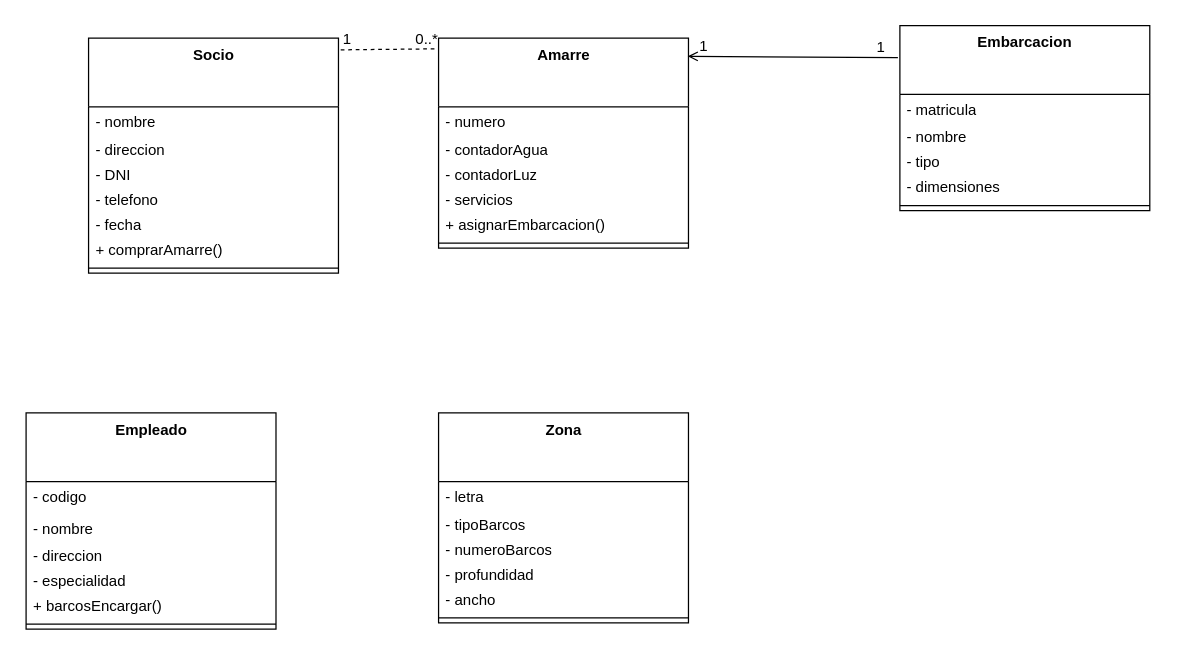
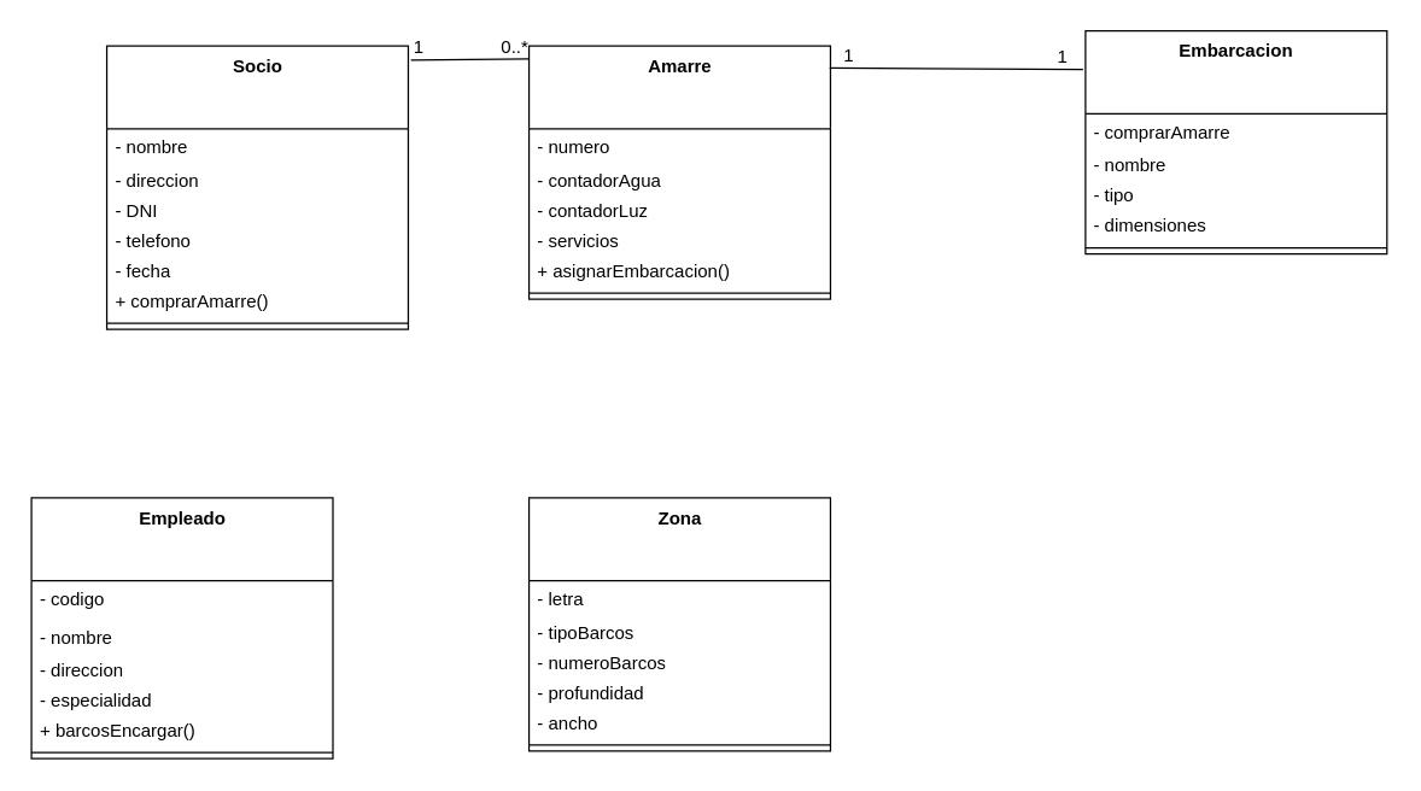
  <mxCell id="0" />
  <mxCell id="1" parent="0" />
  <mxCell id="2" value="Socio" style="swimlane;fontStyle=1;align=center;verticalAlign=top;childLayout=stackLayout;horizontal=1;startSize=55;horizontalStack=0;resizeParent=1;resizeParentMax=0;resizeLast=0;collapsible=0;marginBottom=0;html=1;fillColor=none;strokeColor=#000000;fontColor=#000000;" parent="1" vertex="1"><mxGeometry x="70" y="30" width="200" height="188" as="geometry" /></mxCell>
  <mxCell id="3" value="- nombre" style="text;html=1;strokeColor=none;fillColor=none;align=left;verticalAlign=middle;spacingLeft=4;spacingRight=4;overflow=hidden;rotatable=0;points=[[0,0.5],[1,0.5]];portConstraint=eastwest;fontColor=#000000;" parent="2" vertex="1"><mxGeometry y="55" width="200" height="25" as="geometry" /></mxCell>
  <mxCell id="4" value="- direccion" style="text;html=1;strokeColor=none;fillColor=none;align=left;verticalAlign=middle;spacingLeft=4;spacingRight=4;overflow=hidden;rotatable=0;points=[[0,0.5],[1,0.5]];portConstraint=eastwest;fontColor=#000000;" parent="2" vertex="1"><mxGeometry y="80" width="200" height="20" as="geometry" /></mxCell>
  <mxCell id="5" value="- DNI" style="text;html=1;strokeColor=none;fillColor=none;align=left;verticalAlign=middle;spacingLeft=4;spacingRight=4;overflow=hidden;rotatable=0;points=[[0,0.5],[1,0.5]];portConstraint=eastwest;fontColor=#000000;" vertex="1" parent="2"><mxGeometry y="100" width="200" height="20" as="geometry" /></mxCell>
  <mxCell id="6" value="- telefono" style="text;html=1;strokeColor=none;fillColor=none;align=left;verticalAlign=middle;spacingLeft=4;spacingRight=4;overflow=hidden;rotatable=0;points=[[0,0.5],[1,0.5]];portConstraint=eastwest;fontColor=#000000;" vertex="1" parent="2"><mxGeometry y="120" width="200" height="20" as="geometry" /></mxCell>
  <mxCell id="7" value="- fecha" style="text;html=1;strokeColor=none;fillColor=none;align=left;verticalAlign=middle;spacingLeft=4;spacingRight=4;overflow=hidden;rotatable=0;points=[[0,0.5],[1,0.5]];portConstraint=eastwest;fontColor=#000000;" vertex="1" parent="2"><mxGeometry y="140" width="200" height="20" as="geometry" /></mxCell>
  <mxCell id="8" value="+ comprarAmarre()" style="text;html=1;strokeColor=none;fillColor=none;align=left;verticalAlign=middle;spacingLeft=4;spacingRight=4;overflow=hidden;rotatable=0;points=[[0,0.5],[1,0.5]];portConstraint=eastwest;fontColor=#000000;" vertex="1" parent="2"><mxGeometry y="160" width="200" height="20" as="geometry" /></mxCell>
  <mxCell id="9" value="" style="line;strokeWidth=1;fillColor=none;align=left;verticalAlign=middle;spacingTop=-1;spacingLeft=3;spacingRight=3;rotatable=0;labelPosition=right;points=[];portConstraint=eastwest;fontColor=#000000;strokeColor=#000000;" parent="2" vertex="1"><mxGeometry y="180" width="200" height="8" as="geometry" /></mxCell>
  <mxCell id="10" value="Embarcacion" style="swimlane;fontStyle=1;align=center;verticalAlign=top;childLayout=stackLayout;horizontal=1;startSize=55;horizontalStack=0;resizeParent=1;resizeParentMax=0;resizeLast=0;collapsible=0;marginBottom=0;html=1;fillColor=none;strokeColor=#000000;fontColor=#000000;" vertex="1" parent="1"><mxGeometry x="719.31" y="20" width="200" height="148" as="geometry" /></mxCell>
- <mxCell id="11" value="- matricula" style="text;html=1;strokeColor=none;fillColor=none;align=left;verticalAlign=middle;spacingLeft=4;spacingRight=4;overflow=hidden;rotatable=0;points=[[0,0.5],[1,0.5]];portConstraint=eastwest;fontColor=#000000;" vertex="1" parent="10"><mxGeometry y="55" width="200" height="25" as="geometry" /></mxCell>
+ <mxCell id="11" value="- comprarAmarre" style="text;html=1;strokeColor=none;fillColor=none;align=left;verticalAlign=middle;spacingLeft=4;spacingRight=4;overflow=hidden;rotatable=0;points=[[0,0.5],[1,0.5]];portConstraint=eastwest;fontColor=#000000;" vertex="1" parent="10"><mxGeometry y="55" width="200" height="25" as="geometry" /></mxCell>
  <mxCell id="12" value="- nombre" style="text;html=1;strokeColor=none;fillColor=none;align=left;verticalAlign=middle;spacingLeft=4;spacingRight=4;overflow=hidden;rotatable=0;points=[[0,0.5],[1,0.5]];portConstraint=eastwest;fontColor=#000000;" vertex="1" parent="10"><mxGeometry y="80" width="200" height="20" as="geometry" /></mxCell>
  <mxCell id="13" value="- tipo" style="text;html=1;strokeColor=none;fillColor=none;align=left;verticalAlign=middle;spacingLeft=4;spacingRight=4;overflow=hidden;rotatable=0;points=[[0,0.5],[1,0.5]];portConstraint=eastwest;fontColor=#000000;" vertex="1" parent="10"><mxGeometry y="100" width="200" height="20" as="geometry" /></mxCell>
  <mxCell id="14" value="- dimensiones" style="text;html=1;strokeColor=none;fillColor=none;align=left;verticalAlign=middle;spacingLeft=4;spacingRight=4;overflow=hidden;rotatable=0;points=[[0,0.5],[1,0.5]];portConstraint=eastwest;fontColor=#000000;" vertex="1" parent="10"><mxGeometry y="120" width="200" height="20" as="geometry" /></mxCell>
  <mxCell id="15" value="" style="line;strokeWidth=1;fillColor=none;align=left;verticalAlign=middle;spacingTop=-1;spacingLeft=3;spacingRight=3;rotatable=0;labelPosition=right;points=[];portConstraint=eastwest;fontColor=#000000;strokeColor=#000000;" vertex="1" parent="10"><mxGeometry y="140" width="200" height="8" as="geometry" /></mxCell>
  <mxCell id="16" value="Amarre" style="swimlane;fontStyle=1;align=center;verticalAlign=top;childLayout=stackLayout;horizontal=1;startSize=55;horizontalStack=0;resizeParent=1;resizeParentMax=0;resizeLast=0;collapsible=0;marginBottom=0;html=1;fillColor=none;strokeColor=#000000;fontColor=#000000;" vertex="1" parent="1"><mxGeometry x="350.11" y="30" width="200" height="168" as="geometry" /></mxCell>
  <mxCell id="17" value="- numero" style="text;html=1;strokeColor=none;fillColor=none;align=left;verticalAlign=middle;spacingLeft=4;spacingRight=4;overflow=hidden;rotatable=0;points=[[0,0.5],[1,0.5]];portConstraint=eastwest;fontColor=#000000;" vertex="1" parent="16"><mxGeometry y="55" width="200" height="25" as="geometry" /></mxCell>
  <mxCell id="18" value="- contadorAgua" style="text;html=1;strokeColor=none;fillColor=none;align=left;verticalAlign=middle;spacingLeft=4;spacingRight=4;overflow=hidden;rotatable=0;points=[[0,0.5],[1,0.5]];portConstraint=eastwest;fontColor=#000000;" vertex="1" parent="16"><mxGeometry y="80" width="200" height="20" as="geometry" /></mxCell>
  <mxCell id="19" value="- contadorLuz" style="text;html=1;strokeColor=none;fillColor=none;align=left;verticalAlign=middle;spacingLeft=4;spacingRight=4;overflow=hidden;rotatable=0;points=[[0,0.5],[1,0.5]];portConstraint=eastwest;fontColor=#000000;" vertex="1" parent="16"><mxGeometry y="100" width="200" height="20" as="geometry" /></mxCell>
  <mxCell id="20" value="- servicios" style="text;html=1;strokeColor=none;fillColor=none;align=left;verticalAlign=middle;spacingLeft=4;spacingRight=4;overflow=hidden;rotatable=0;points=[[0,0.5],[1,0.5]];portConstraint=eastwest;fontColor=#000000;" vertex="1" parent="16"><mxGeometry y="120" width="200" height="20" as="geometry" /></mxCell>
  <mxCell id="21" value="+ asignarEmbarcacion()" style="text;html=1;strokeColor=none;fillColor=none;align=left;verticalAlign=middle;spacingLeft=4;spacingRight=4;overflow=hidden;rotatable=0;points=[[0,0.5],[1,0.5]];portConstraint=eastwest;fontColor=#000000;" vertex="1" parent="16"><mxGeometry y="140" width="200" height="20" as="geometry" /></mxCell>
  <mxCell id="22" value="" style="line;strokeWidth=1;fillColor=none;align=left;verticalAlign=middle;spacingTop=-1;spacingLeft=3;spacingRight=3;rotatable=0;labelPosition=right;points=[];portConstraint=eastwest;fontColor=#000000;strokeColor=#000000;" vertex="1" parent="16"><mxGeometry y="160" width="200" height="8" as="geometry" /></mxCell>
  <mxCell id="23" value="Zona" style="swimlane;fontStyle=1;align=center;verticalAlign=top;childLayout=stackLayout;horizontal=1;startSize=55;horizontalStack=0;resizeParent=1;resizeParentMax=0;resizeLast=0;collapsible=0;marginBottom=0;html=1;fillColor=none;strokeColor=#000000;fontColor=#000000;" vertex="1" parent="1"><mxGeometry x="350.11" y="330" width="200" height="168" as="geometry" /></mxCell>
  <mxCell id="24" value="- letra" style="text;html=1;strokeColor=none;fillColor=none;align=left;verticalAlign=middle;spacingLeft=4;spacingRight=4;overflow=hidden;rotatable=0;points=[[0,0.5],[1,0.5]];portConstraint=eastwest;fontColor=#000000;" vertex="1" parent="23"><mxGeometry y="55" width="200" height="25" as="geometry" /></mxCell>
  <mxCell id="25" value="- tipoBarcos" style="text;html=1;strokeColor=none;fillColor=none;align=left;verticalAlign=middle;spacingLeft=4;spacingRight=4;overflow=hidden;rotatable=0;points=[[0,0.5],[1,0.5]];portConstraint=eastwest;fontColor=#000000;" vertex="1" parent="23"><mxGeometry y="80" width="200" height="20" as="geometry" /></mxCell>
  <mxCell id="26" value="- numeroBarcos" style="text;html=1;strokeColor=none;fillColor=none;align=left;verticalAlign=middle;spacingLeft=4;spacingRight=4;overflow=hidden;rotatable=0;points=[[0,0.5],[1,0.5]];portConstraint=eastwest;fontColor=#000000;" vertex="1" parent="23"><mxGeometry y="100" width="200" height="20" as="geometry" /></mxCell>
  <mxCell id="27" value="- profundidad" style="text;html=1;strokeColor=none;fillColor=none;align=left;verticalAlign=middle;spacingLeft=4;spacingRight=4;overflow=hidden;rotatable=0;points=[[0,0.5],[1,0.5]];portConstraint=eastwest;fontColor=#000000;" vertex="1" parent="23"><mxGeometry y="120" width="200" height="20" as="geometry" /></mxCell>
  <mxCell id="28" value="- ancho" style="text;html=1;strokeColor=none;fillColor=none;align=left;verticalAlign=middle;spacingLeft=4;spacingRight=4;overflow=hidden;rotatable=0;points=[[0,0.5],[1,0.5]];portConstraint=eastwest;fontColor=#000000;" vertex="1" parent="23"><mxGeometry y="140" width="200" height="20" as="geometry" /></mxCell>
  <mxCell id="29" value="" style="line;strokeWidth=1;fillColor=none;align=left;verticalAlign=middle;spacingTop=-1;spacingLeft=3;spacingRight=3;rotatable=0;labelPosition=right;points=[];portConstraint=eastwest;fontColor=#000000;strokeColor=#000000;" vertex="1" parent="23"><mxGeometry y="160" width="200" height="8" as="geometry" /></mxCell>
  <mxCell id="30" value="Empleado" style="swimlane;fontStyle=1;align=center;verticalAlign=top;childLayout=stackLayout;horizontal=1;startSize=55;horizontalStack=0;resizeParent=1;resizeParentMax=0;resizeLast=0;collapsible=0;marginBottom=0;html=1;fillColor=none;strokeColor=#000000;fontColor=#000000;" vertex="1" parent="1"><mxGeometry x="20" y="330" width="200" height="173" as="geometry" /></mxCell>
  <mxCell id="31" value="- codigo" style="text;html=1;strokeColor=none;fillColor=none;align=left;verticalAlign=middle;spacingLeft=4;spacingRight=4;overflow=hidden;rotatable=0;points=[[0,0.5],[1,0.5]];portConstraint=eastwest;fontColor=#000000;" vertex="1" parent="30"><mxGeometry y="55" width="200" height="25" as="geometry" /></mxCell>
  <mxCell id="32" value="- nombre" style="text;html=1;strokeColor=none;fillColor=none;align=left;verticalAlign=middle;spacingLeft=4;spacingRight=4;overflow=hidden;rotatable=0;points=[[0,0.5],[1,0.5]];portConstraint=eastwest;fontColor=#000000;" vertex="1" parent="30"><mxGeometry y="80" width="200" height="25" as="geometry" /></mxCell>
  <mxCell id="33" value="- direccion" style="text;html=1;strokeColor=none;fillColor=none;align=left;verticalAlign=middle;spacingLeft=4;spacingRight=4;overflow=hidden;rotatable=0;points=[[0,0.5],[1,0.5]];portConstraint=eastwest;fontColor=#000000;" vertex="1" parent="30"><mxGeometry y="105" width="200" height="20" as="geometry" /></mxCell>
  <mxCell id="34" value="- especialidad" style="text;html=1;strokeColor=none;fillColor=none;align=left;verticalAlign=middle;spacingLeft=4;spacingRight=4;overflow=hidden;rotatable=0;points=[[0,0.5],[1,0.5]];portConstraint=eastwest;fontColor=#000000;" vertex="1" parent="30"><mxGeometry y="125" width="200" height="20" as="geometry" /></mxCell>
  <mxCell id="35" value="+ barcosEncargar()" style="text;html=1;strokeColor=none;fillColor=none;align=left;verticalAlign=middle;spacingLeft=4;spacingRight=4;overflow=hidden;rotatable=0;points=[[0,0.5],[1,0.5]];portConstraint=eastwest;fontColor=#000000;" vertex="1" parent="30"><mxGeometry y="145" width="200" height="20" as="geometry" /></mxCell>
  <mxCell id="36" value="" style="line;strokeWidth=1;fillColor=none;align=left;verticalAlign=middle;spacingTop=-1;spacingLeft=3;spacingRight=3;rotatable=0;labelPosition=right;points=[];portConstraint=eastwest;fontColor=#000000;strokeColor=#000000;" vertex="1" parent="30"><mxGeometry y="165" width="200" height="8" as="geometry" /></mxCell>
- <mxCell id="37" value="" style="endArrow=none;html=1;rounded=0;align=center;verticalAlign=top;endFill=0;labelBackgroundColor=none;entryX=-0.001;entryY=0.051;entryDx=0;entryDy=0;entryPerimeter=0;strokeColor=#000000;exitX=1.009;exitY=0.05;exitDx=0;exitDy=0;exitPerimeter=0;dashed=1;" edge="1" parent="1" source="2" target="16"><mxGeometry relative="1" as="geometry"><mxPoint x="170" y="280" as="sourcePoint" /><mxPoint x="330" y="280" as="targetPoint" /></mxGeometry></mxCell>
+ <mxCell id="37" value="" style="endArrow=none;html=1;rounded=0;align=center;verticalAlign=top;endFill=0;labelBackgroundColor=none;entryX=-0.001;entryY=0.051;entryDx=0;entryDy=0;entryPerimeter=0;strokeColor=#000000;exitX=1.009;exitY=0.05;exitDx=0;exitDy=0;exitPerimeter=0;" edge="1" parent="1" source="2" target="16"><mxGeometry relative="1" as="geometry"><mxPoint x="170" y="280" as="sourcePoint" /><mxPoint x="330" y="280" as="targetPoint" /></mxGeometry></mxCell>
  <mxCell id="38" value="1" style="resizable=0;html=1;align=left;verticalAlign=bottom;labelBackgroundColor=none;fontColor=#000000;" connectable="0" vertex="1" parent="37"><mxGeometry x="-1" relative="1" as="geometry" /></mxCell>
  <mxCell id="39" value="0..*" style="resizable=0;html=1;align=right;verticalAlign=bottom;labelBackgroundColor=none;fontColor=#000000;" connectable="0" vertex="1" parent="37"><mxGeometry x="1" relative="1" as="geometry" /></mxCell>
- <mxCell id="40" value="" style="endArrow=open;html=1;rounded=0;align=center;verticalAlign=top;endFill=0;labelBackgroundColor=none;strokeColor=#000000;fontColor=#000000;entryX=0.997;entryY=0.087;entryDx=0;entryDy=0;exitX=-0.008;exitY=0.173;exitDx=0;exitDy=0;exitPerimeter=0;entryPerimeter=0;" edge="1" parent="1" source="10" target="16"><mxGeometry relative="1" as="geometry"><mxPoint x="719.31" y="-40" as="sourcePoint" /><mxPoint x="560.11" y="-4.816" as="targetPoint" /></mxGeometry></mxCell>
+ <mxCell id="40" value="" style="endArrow=none;html=1;rounded=0;align=center;verticalAlign=top;endFill=0;labelBackgroundColor=none;strokeColor=#000000;fontColor=#000000;entryX=0.997;entryY=0.087;entryDx=0;entryDy=0;exitX=-0.008;exitY=0.173;exitDx=0;exitDy=0;exitPerimeter=0;entryPerimeter=0;" edge="1" parent="1" source="10" target="16"><mxGeometry relative="1" as="geometry"><mxPoint x="719.31" y="-40" as="sourcePoint" /><mxPoint x="560.11" y="-4.816" as="targetPoint" /></mxGeometry></mxCell>
  <mxCell id="41" value="1" style="resizable=0;html=1;align=left;verticalAlign=bottom;labelBackgroundColor=none;fontColor=#000000;" connectable="0" vertex="1" parent="40"><mxGeometry x="-1" relative="1" as="geometry"><mxPoint x="-19" as="offset" /></mxGeometry></mxCell>
  <mxCell id="42" value="1" style="resizable=0;html=1;align=right;verticalAlign=bottom;labelBackgroundColor=none;fontColor=#000000;" connectable="0" vertex="1" parent="40"><mxGeometry x="1" relative="1" as="geometry"><mxPoint x="16" as="offset" /></mxGeometry></mxCell>
